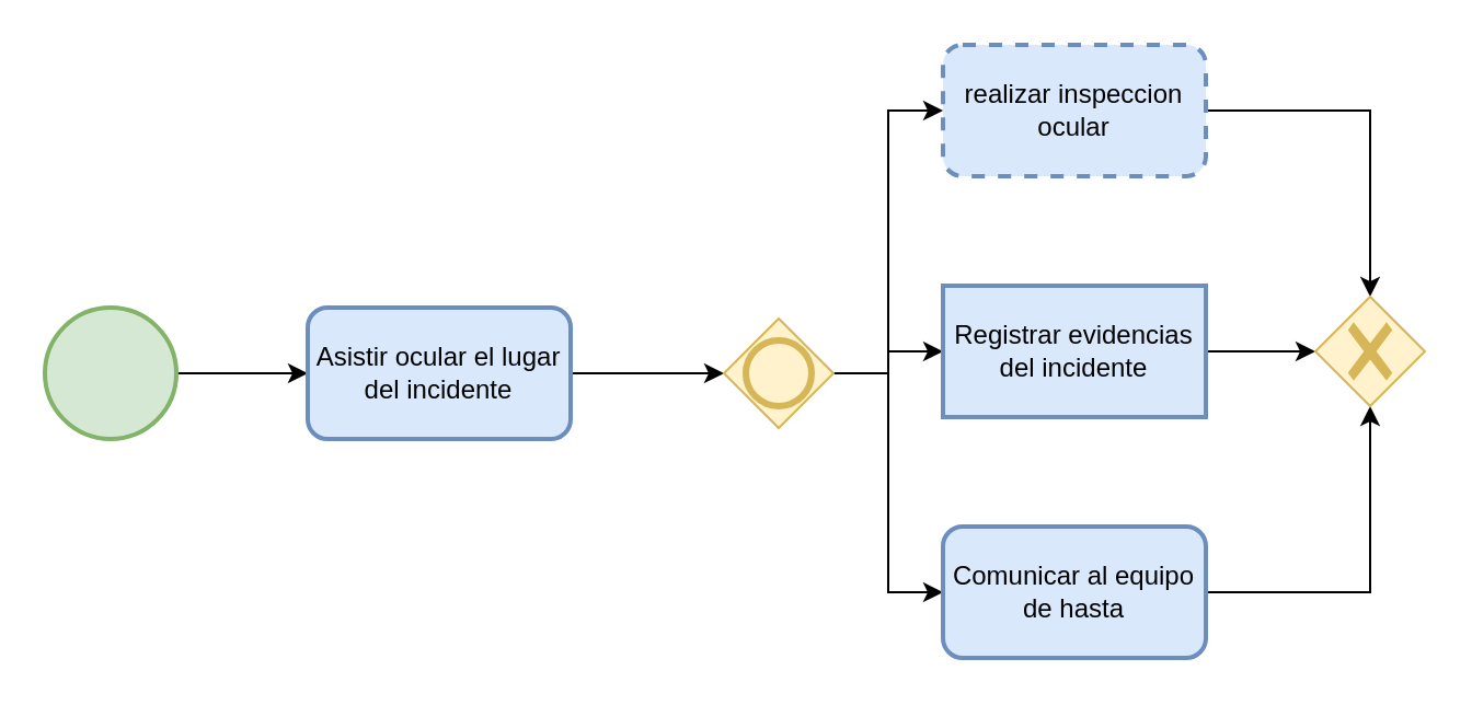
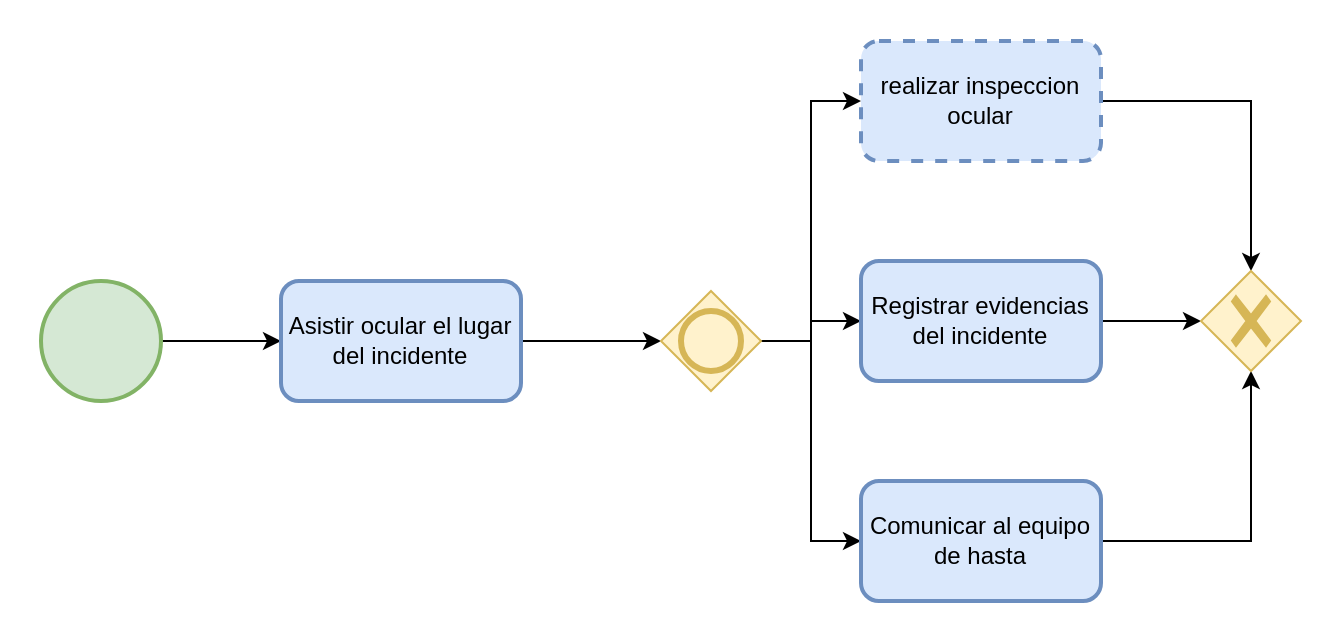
  <mxCell id="0" />
  <mxCell id="1" parent="0" />
  <mxCell id="2" style="edgeStyle=orthogonalEdgeStyle;rounded=0;orthogonalLoop=1;jettySize=auto;html=1;" edge="1" parent="1" source="3" target="5"><mxGeometry relative="1" as="geometry" /></mxCell>
  <mxCell id="3" value="" style="ellipse;whiteSpace=wrap;html=1;aspect=fixed;fillColor=#d5e8d4;strokeColor=#82b366;strokeWidth=2;" vertex="1" parent="1"><mxGeometry x="20" y="140" width="60" height="60" as="geometry" /></mxCell>
  <mxCell id="4" style="edgeStyle=orthogonalEdgeStyle;rounded=0;orthogonalLoop=1;jettySize=auto;html=1;exitX=1;exitY=0.5;exitDx=0;exitDy=0;entryX=0;entryY=0.5;entryDx=0;entryDy=0;entryPerimeter=0;" edge="1" parent="1" source="5" target="9"><mxGeometry relative="1" as="geometry" /></mxCell>
  <mxCell id="5" value="Asistir ocular el lugar del incidente" style="rounded=1;whiteSpace=wrap;html=1;strokeWidth=2;fillColor=#dae8fc;strokeColor=#6c8ebf;" vertex="1" parent="1"><mxGeometry x="140" y="140" width="120" height="60" as="geometry" /></mxCell>
  <mxCell id="6" style="edgeStyle=orthogonalEdgeStyle;rounded=0;orthogonalLoop=1;jettySize=auto;html=1;exitX=1;exitY=0.5;exitDx=0;exitDy=0;exitPerimeter=0;entryX=0;entryY=0.5;entryDx=0;entryDy=0;" edge="1" parent="1" source="9" target="15"><mxGeometry relative="1" as="geometry" /></mxCell>
  <mxCell id="7" style="edgeStyle=orthogonalEdgeStyle;rounded=0;orthogonalLoop=1;jettySize=auto;html=1;entryX=0;entryY=0.5;entryDx=0;entryDy=0;" edge="1" parent="1" source="9" target="13"><mxGeometry relative="1" as="geometry" /></mxCell>
  <mxCell id="8" style="edgeStyle=orthogonalEdgeStyle;rounded=0;orthogonalLoop=1;jettySize=auto;html=1;exitX=1;exitY=0.5;exitDx=0;exitDy=0;exitPerimeter=0;entryX=0;entryY=0.5;entryDx=0;entryDy=0;" edge="1" parent="1" source="9" target="11"><mxGeometry relative="1" as="geometry" /></mxCell>
  <mxCell id="9" value="" style="points=[[0.25,0.25,0],[0.5,0,0],[0.75,0.25,0],[1,0.5,0],[0.75,0.75,0],[0.5,1,0],[0.25,0.75,0],[0,0.5,0]];shape=mxgraph.bpmn.gateway2;html=1;verticalLabelPosition=bottom;labelBackgroundColor=#ffffff;verticalAlign=top;align=center;perimeter=rhombusPerimeter;outlineConnect=0;outline=end;symbol=general;strokeWidth=1;fillColor=#fff2cc;strokeColor=#d6b656;" vertex="1" parent="1"><mxGeometry x="330" y="145" width="50" height="50" as="geometry" /></mxCell>
  <mxCell id="10" style="edgeStyle=orthogonalEdgeStyle;rounded=0;orthogonalLoop=1;jettySize=auto;html=1;entryX=0.5;entryY=1;entryDx=0;entryDy=0;entryPerimeter=0;" edge="1" parent="1" source="11" target="16"><mxGeometry relative="1" as="geometry" /></mxCell>
  <mxCell id="11" value="Comunicar al equipo de hasta" style="rounded=1;whiteSpace=wrap;html=1;strokeWidth=2;fillColor=#dae8fc;strokeColor=#6c8ebf;" vertex="1" parent="1"><mxGeometry x="430" y="240" width="120" height="60" as="geometry" /></mxCell>
  <mxCell id="12" style="edgeStyle=orthogonalEdgeStyle;rounded=0;orthogonalLoop=1;jettySize=auto;html=1;exitX=1;exitY=0.5;exitDx=0;exitDy=0;entryX=0;entryY=0.5;entryDx=0;entryDy=0;entryPerimeter=0;" edge="1" parent="1" source="13" target="16"><mxGeometry relative="1" as="geometry" /></mxCell>
- <mxCell id="13" value="Registrar evidencias del incidente" style="whiteSpace=wrap;html=1;strokeWidth=2;fillColor=#dae8fc;strokeColor=#6c8ebf;rounded=0;" vertex="1" parent="1"><mxGeometry x="430" y="130" width="120" height="60" as="geometry" /></mxCell>
+ <mxCell id="13" value="Registrar evidencias del incidente" style="rounded=1;whiteSpace=wrap;html=1;strokeWidth=2;fillColor=#dae8fc;strokeColor=#6c8ebf;" vertex="1" parent="1"><mxGeometry x="430" y="130" width="120" height="60" as="geometry" /></mxCell>
  <mxCell id="14" style="edgeStyle=orthogonalEdgeStyle;rounded=0;orthogonalLoop=1;jettySize=auto;html=1;exitX=1;exitY=0.5;exitDx=0;exitDy=0;entryX=0.5;entryY=0;entryDx=0;entryDy=0;entryPerimeter=0;" edge="1" parent="1" source="15" target="16"><mxGeometry relative="1" as="geometry" /></mxCell>
  <mxCell id="15" value="realizar inspeccion ocular" style="rounded=1;whiteSpace=wrap;html=1;strokeWidth=2;fillColor=#dae8fc;strokeColor=#6c8ebf;dashed=1;" vertex="1" parent="1"><mxGeometry x="430" y="20" width="120" height="60" as="geometry" /></mxCell>
  <mxCell id="16" value="" style="points=[[0.25,0.25,0],[0.5,0,0],[0.75,0.25,0],[1,0.5,0],[0.75,0.75,0],[0.5,1,0],[0.25,0.75,0],[0,0.5,0]];shape=mxgraph.bpmn.gateway2;html=1;verticalLabelPosition=bottom;labelBackgroundColor=#ffffff;verticalAlign=top;align=center;perimeter=rhombusPerimeter;outlineConnect=0;outline=none;symbol=none;gwType=exclusive;strokeWidth=1;fillColor=#fff2cc;strokeColor=#d6b656;" vertex="1" parent="1"><mxGeometry x="600" y="135" width="50" height="50" as="geometry" /></mxCell>
